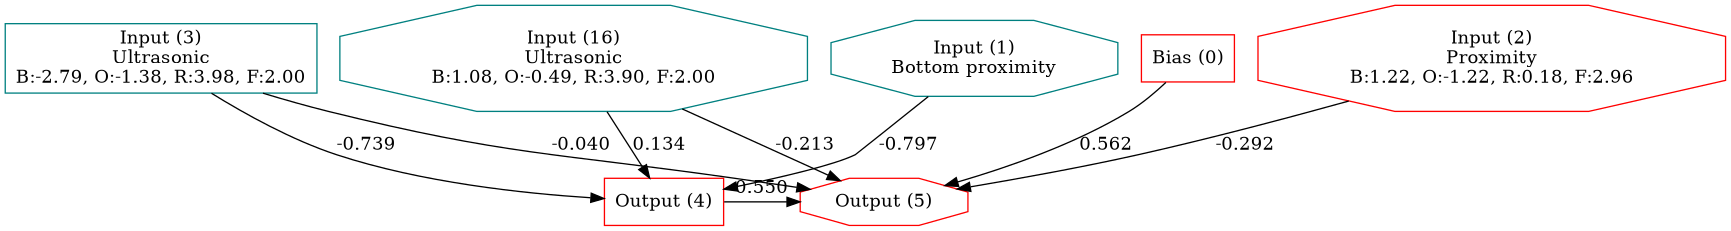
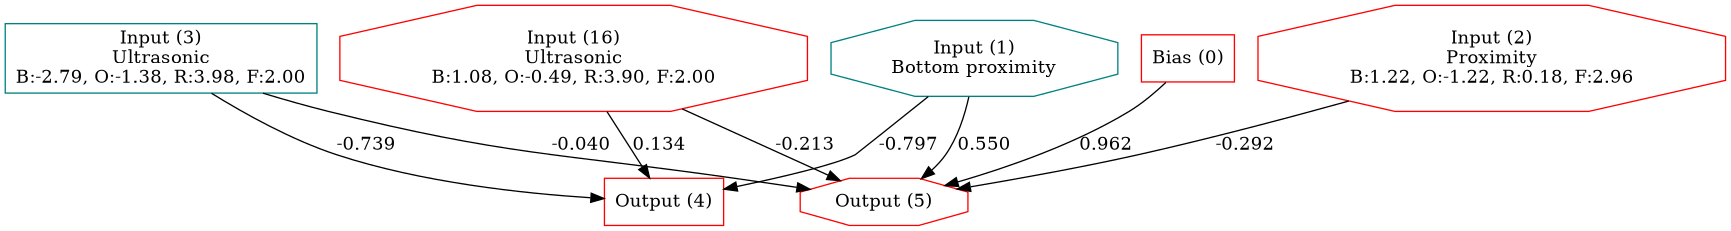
  digraph {
    node [color=red shape=octagon]
    n1 [label="Bias (0)" shape=box]
    n2 [color=teal label="Input (1)\nBottom proximity"]
    n3 [label="Input (2)\nProximity\nB:1.22, O:-1.22, R:0.18, F:2.96"]
    n4 [color=teal label="Input (3)\nUltrasonic\nB:-2.79, O:-1.38, R:3.98, F:2.00" shape=box]
-   n5 [color=teal label="Input (16)\nUltrasonic\nB:1.08, O:-0.49, R:3.90, F:2.00"]
+   n5 [label="Input (16)\nUltrasonic\nB:1.08, O:-0.49, R:3.90, F:2.00"]
    n6 [label="Output (4)" shape=box]
    n7 [label="Output (5)"]
    subgraph sub_1 {
      rank=same
      n1
      n2
      n3
      n4
      n5
    }
    subgraph sub_2 {
      rank=same
      n6
      n7
    }
-   n1 -> n7 [label=0.562]
+   n1 -> n7 [label=0.962]
    n2 -> n6 [label=-0.797]
-   n6 -> n7 [label=0.550]
+   n2 -> n7 [label=0.550]
    n3 -> n7 [label=-0.292]
    n4 -> n6 [label=-0.739]
    n4 -> n7 [label=-0.040]
    n5 -> n6 [label=0.134]
    n5 -> n7 [label=-0.213]
  }
